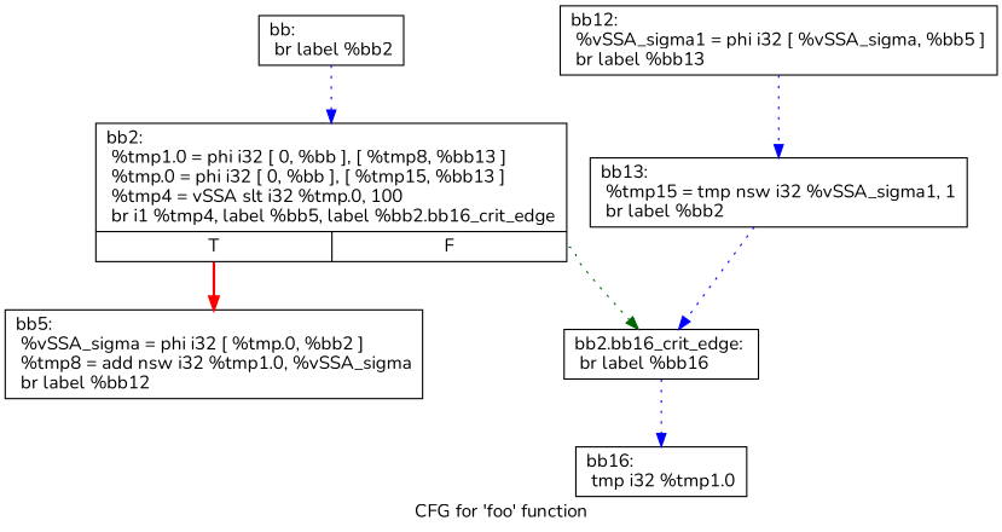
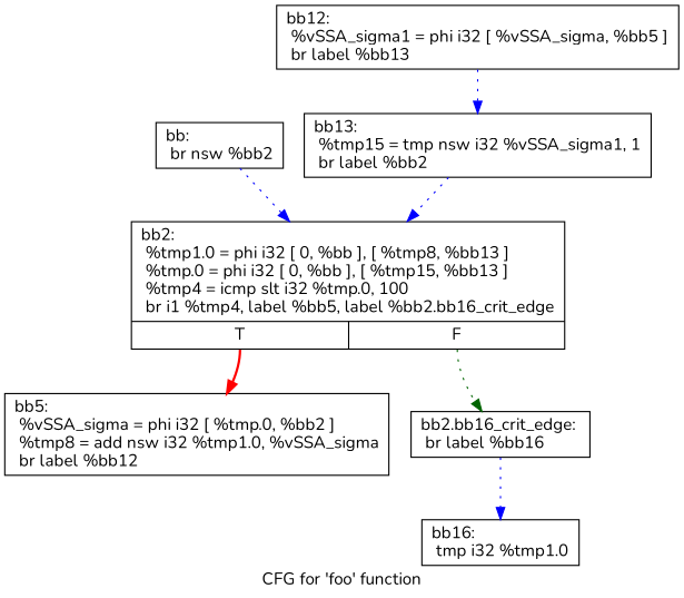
  digraph {
    fontname=Nunito
    label="CFG for 'foo' function"
    node [fontname=Nunito shape=record]
    edge [color=blue fontname=Nunito style=dotted]
-   n1 [label="{bb:\l  br label %bb2\l}"]
-   n2 [label="{bb2:                                              \l  %tmp1.0 = phi i32 [ 0, %bb ], [ %tmp8, %bb13 ]\l  %tmp.0 = phi i32 [ 0, %bb ], [ %tmp15, %bb13 ]\l  %tmp4 = vSSA slt i32 %tmp.0, 100\l  br i1 %tmp4, label %bb5, label %bb2.bb16_crit_edge\l|{<s0>T|<s1>F}}"]
+   n1 [label="{bb:\l  br nsw %bb2\l}"]
+   n2 [label="{bb2:                                              \l  %tmp1.0 = phi i32 [ 0, %bb ], [ %tmp8, %bb13 ]\l  %tmp.0 = phi i32 [ 0, %bb ], [ %tmp15, %bb13 ]\l  %tmp4 = icmp slt i32 %tmp.0, 100\l  br i1 %tmp4, label %bb5, label %bb2.bb16_crit_edge\l|{<s0>T|<s1>F}}"]
    n3 [label="{bb5:                                              \l  %vSSA_sigma = phi i32 [ %tmp.0, %bb2 ]\l  %tmp8 = add nsw i32 %tmp1.0, %vSSA_sigma\l  br label %bb12\l}"]
    n4 [label="{bb2.bb16_crit_edge:                               \l  br label %bb16\l}"]
    n5 [label="{bb16:                                             \l  tmp i32 %tmp1.0\l}"]
    n6 [label="{bb12:                                             \l  %vSSA_sigma1 = phi i32 [ %vSSA_sigma, %bb5 ]\l  br label %bb13\l}"]
    n7 [label="{bb13:                                             \l  %tmp15 = tmp nsw i32 %vSSA_sigma1, 1\l  br label %bb2\l}"]
    n1 -> n2
    n2 -> n3 [color=red style=bold tailport=s0]
    n2 -> n4 [color=darkgreen tailport=s1]
    n4 -> n5
    n6 -> n7
-   n7 -> n4
+   n7 -> n2
  }
